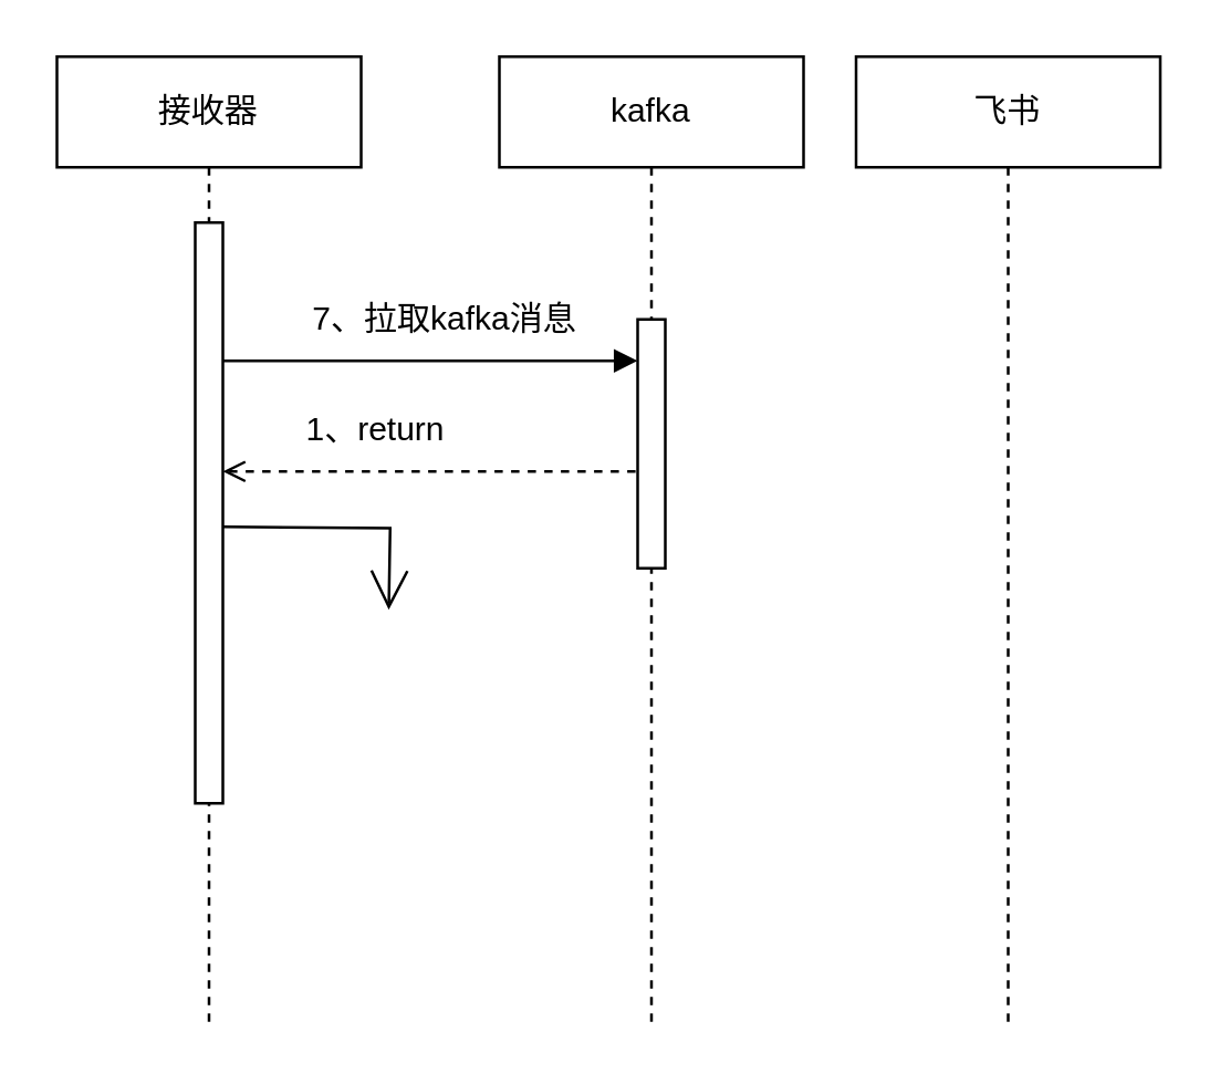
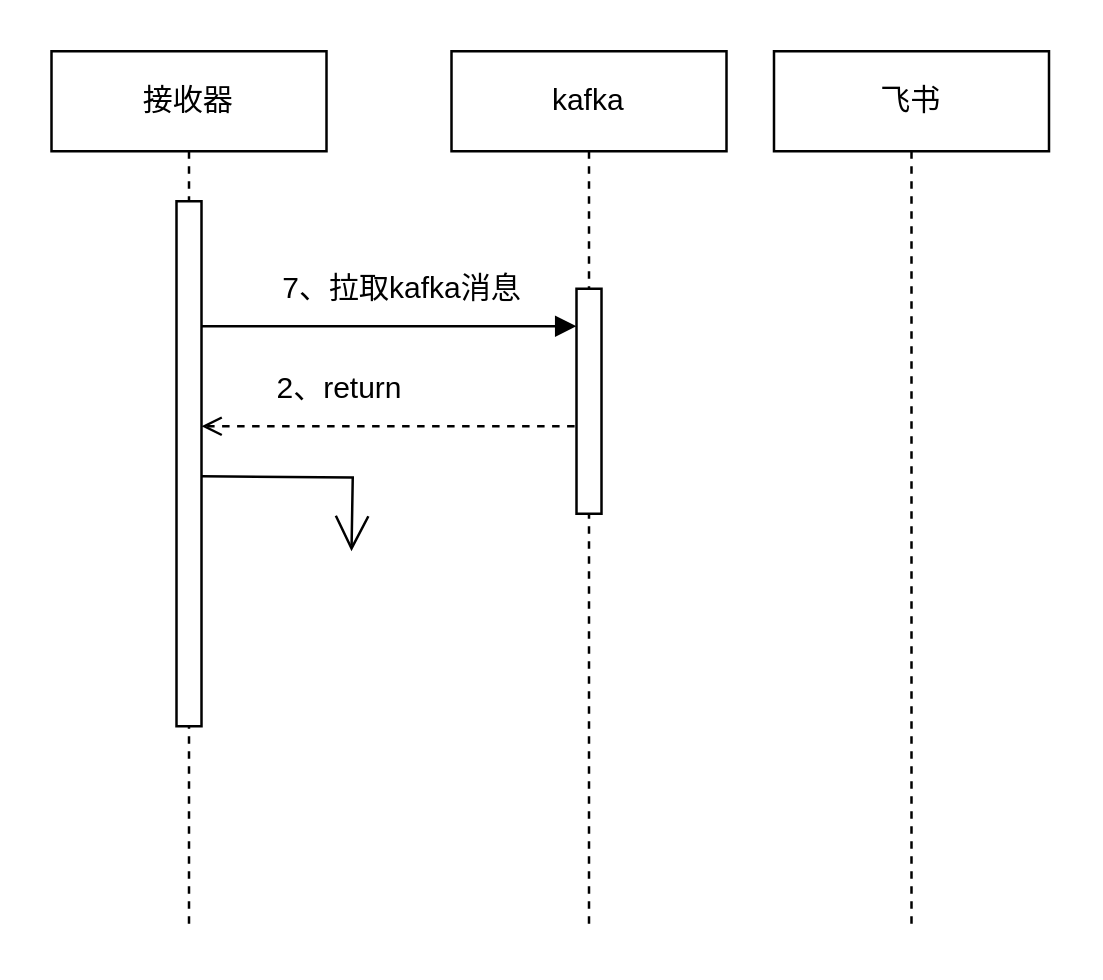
  <mxCell id="0" />
  <mxCell id="1" parent="0" />
  <mxCell id="2" value="kafka" style="shape=umlLifeline;perimeter=lifelinePerimeter;whiteSpace=wrap;html=1;container=1;dropTarget=0;collapsible=0;recursiveResize=0;outlineConnect=0;portConstraint=eastwest;newEdgeStyle={&quot;edgeStyle&quot;:&quot;elbowEdgeStyle&quot;,&quot;elbow&quot;:&quot;vertical&quot;,&quot;curved&quot;:0,&quot;rounded&quot;:0};" vertex="1" parent="1"><mxGeometry x="180" y="20" width="110" height="350" as="geometry" /></mxCell>
  <mxCell id="3" value="" style="html=1;points=[];perimeter=orthogonalPerimeter;outlineConnect=0;targetShapes=umlLifeline;portConstraint=eastwest;newEdgeStyle={&quot;edgeStyle&quot;:&quot;elbowEdgeStyle&quot;,&quot;elbow&quot;:&quot;vertical&quot;,&quot;curved&quot;:0,&quot;rounded&quot;:0};" vertex="1" parent="2"><mxGeometry x="50" y="95" width="10" height="90" as="geometry" /></mxCell>
  <mxCell id="4" value="接收器" style="shape=umlLifeline;perimeter=lifelinePerimeter;whiteSpace=wrap;html=1;container=1;dropTarget=0;collapsible=0;recursiveResize=0;outlineConnect=0;portConstraint=eastwest;newEdgeStyle={&quot;edgeStyle&quot;:&quot;elbowEdgeStyle&quot;,&quot;elbow&quot;:&quot;vertical&quot;,&quot;curved&quot;:0,&quot;rounded&quot;:0};" vertex="1" parent="1"><mxGeometry x="20" y="20" width="110" height="350" as="geometry" /></mxCell>
  <mxCell id="5" value="" style="html=1;points=[];perimeter=orthogonalPerimeter;outlineConnect=0;targetShapes=umlLifeline;portConstraint=eastwest;newEdgeStyle={&quot;edgeStyle&quot;:&quot;elbowEdgeStyle&quot;,&quot;elbow&quot;:&quot;vertical&quot;,&quot;curved&quot;:0,&quot;rounded&quot;:0};" vertex="1" parent="4"><mxGeometry x="50" y="60" width="10" height="210" as="geometry" /></mxCell>
  <mxCell id="6" value="飞书" style="shape=umlLifeline;perimeter=lifelinePerimeter;whiteSpace=wrap;html=1;container=1;dropTarget=0;collapsible=0;recursiveResize=0;outlineConnect=0;portConstraint=eastwest;newEdgeStyle={&quot;edgeStyle&quot;:&quot;elbowEdgeStyle&quot;,&quot;elbow&quot;:&quot;vertical&quot;,&quot;curved&quot;:0,&quot;rounded&quot;:0};" vertex="1" parent="1"><mxGeometry x="309" y="20" width="110" height="350" as="geometry" /></mxCell>
  <mxCell id="7" value="" style="endArrow=block;endFill=1;endSize=6;html=1;rounded=0;" edge="1" parent="1"><mxGeometry width="160" relative="1" as="geometry"><mxPoint x="80" y="130" as="sourcePoint" /><mxPoint x="230" y="130" as="targetPoint" /></mxGeometry></mxCell>
  <mxCell id="8" value="7、拉取kafka消息" style="text;html=1;align=center;verticalAlign=middle;resizable=0;points=[];autosize=1;strokeColor=none;fillColor=none;" vertex="1" parent="1"><mxGeometry x="100" y="100" width="120" height="30" as="geometry" /></mxCell>
  <mxCell id="9" value="" style="endArrow=none;endFill=0;endSize=12;html=1;rounded=0;dashed=1;startArrow=open;startFill=0;" edge="1" parent="1"><mxGeometry width="160" relative="1" as="geometry"><mxPoint x="80" y="170" as="sourcePoint" /><mxPoint x="230" y="170" as="targetPoint" /></mxGeometry></mxCell>
- <mxCell id="10" value="1、return" style="text;html=1;align=center;verticalAlign=middle;resizable=0;points=[];autosize=1;strokeColor=none;fillColor=none;" vertex="1" parent="1"><mxGeometry x="100" y="140" width="70" height="30" as="geometry" /></mxCell>
+ <mxCell id="10" value="2、return" style="text;html=1;align=center;verticalAlign=middle;resizable=0;points=[];autosize=1;strokeColor=none;fillColor=none;" vertex="1" parent="1"><mxGeometry x="100" y="140" width="70" height="30" as="geometry" /></mxCell>
  <mxCell id="11" value="" style="endArrow=open;endFill=1;endSize=12;html=1;rounded=0;edgeStyle=orthogonalEdgeStyle;" edge="1" parent="1"><mxGeometry width="160" relative="1" as="geometry"><mxPoint x="80" y="190" as="sourcePoint" /><mxPoint x="140" y="220" as="targetPoint" /></mxGeometry></mxCell>
